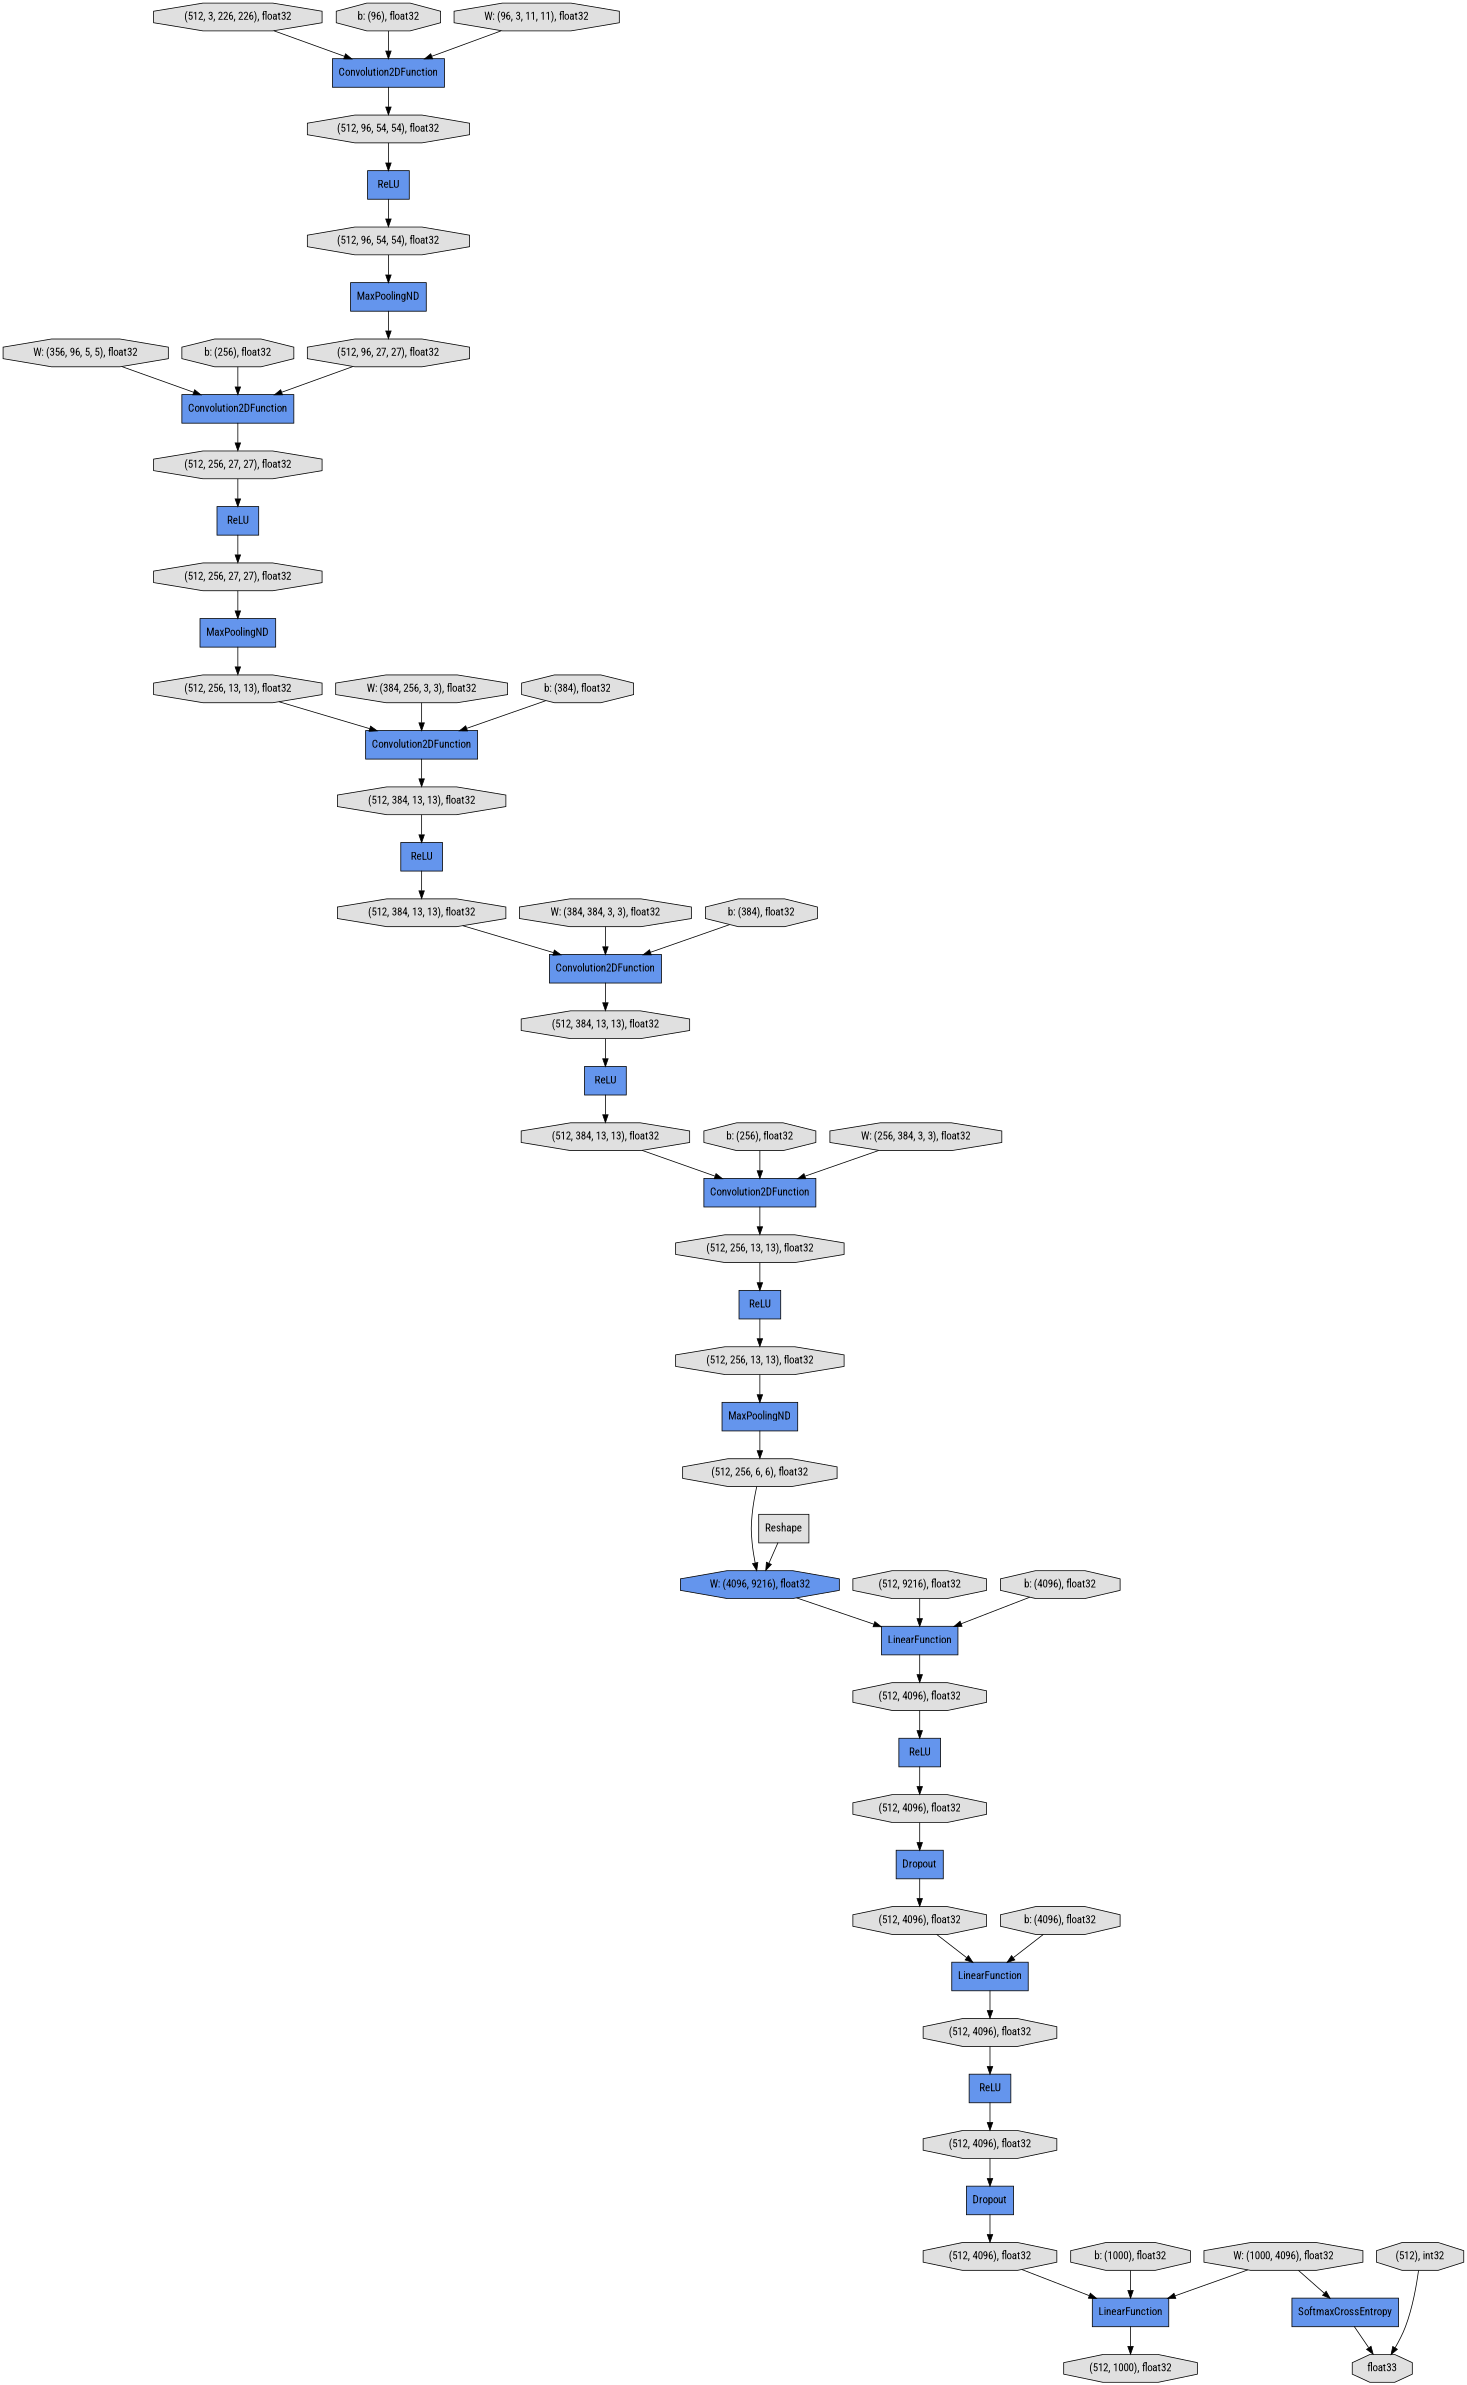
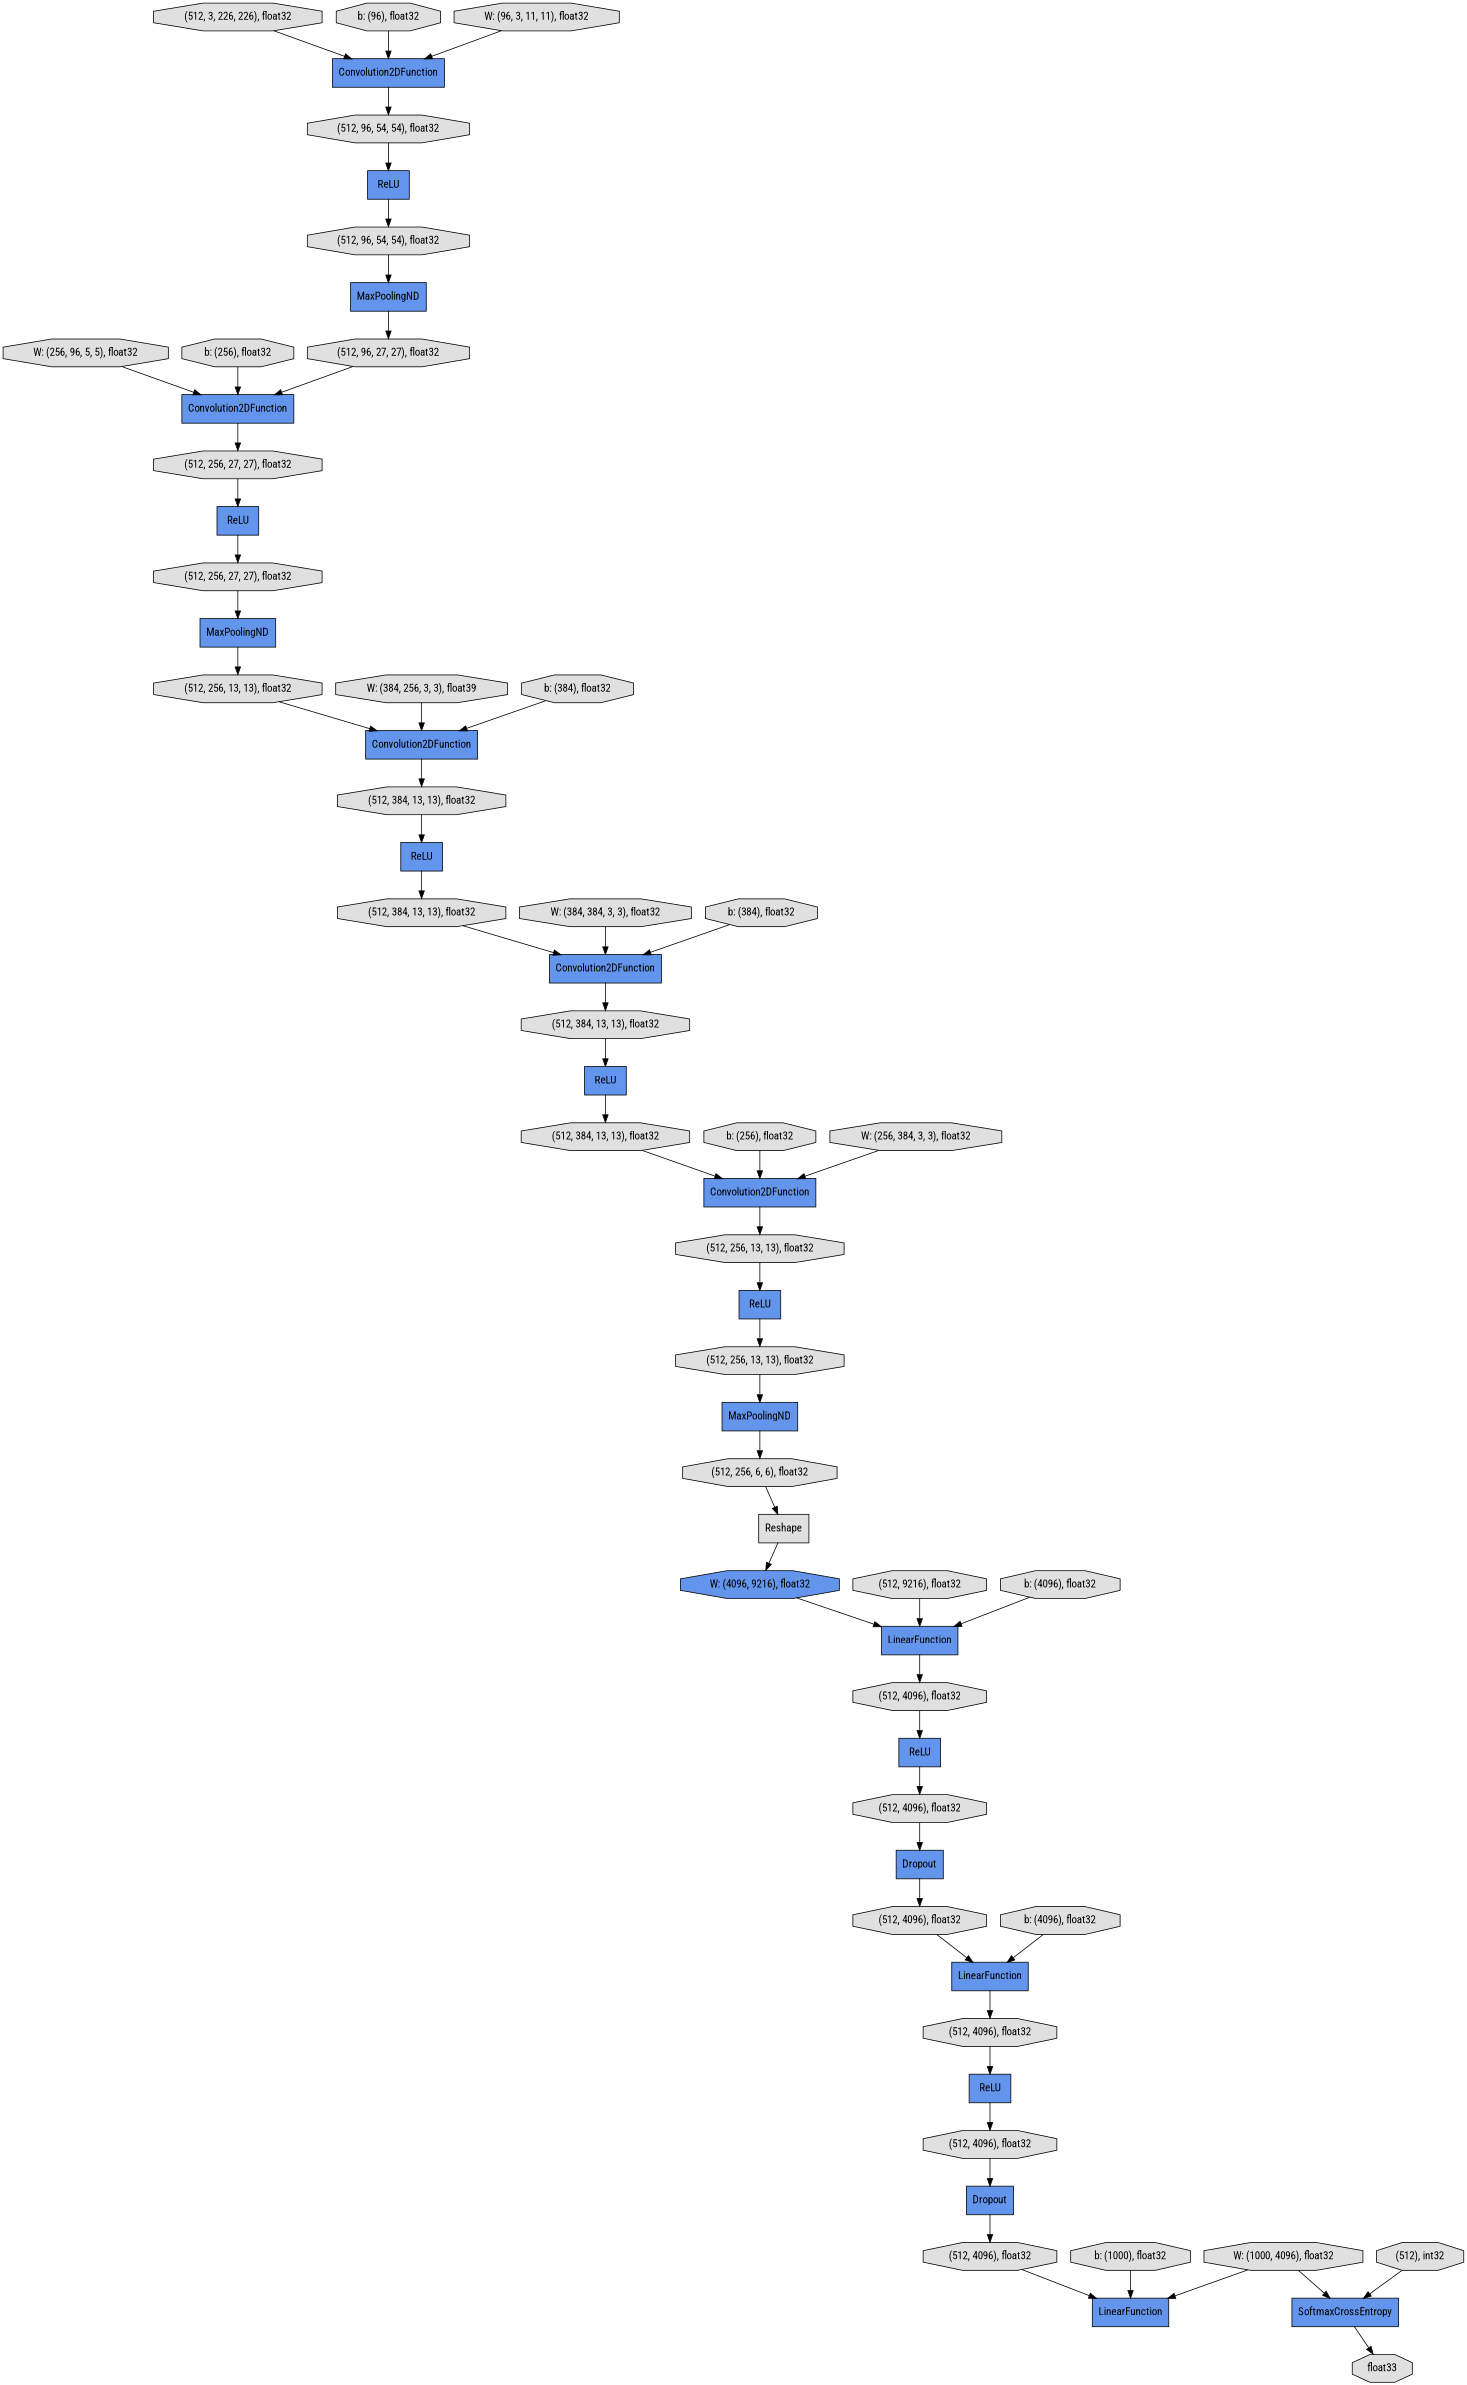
  digraph {
    fontname="Roboto Condensed"
    rankdir=TB
    node [fillcolor="#E0E0E0" fontname="Roboto Condensed" shape=octagon style=filled]
    edge [fontname="Roboto Condensed"]
-   n1 [label="W: (356, 96, 5, 5), float32"]
+   n1 [label="W: (256, 96, 5, 5), float32"]
    n2 [fillcolor="#6495ED" label=Convolution2DFunction shape=record]
    n3 [label="(512, 256, 27, 27), float32"]
    n4 [label="(512, 256, 13, 13), float32"]
    n5 [fillcolor="#6495ED" label=ReLU shape=record]
    n6 [label="(512, 256, 13, 13), float32"]
    n7 [fillcolor="#6495ED" label=Convolution2DFunction shape=record]
    n8 [label="(512, 384, 13, 13), float32"]
    n9 [fillcolor="#6495ED" label=ReLU shape=record]
    n10 [label="(512, 4096), float32"]
    n11 [fillcolor="#6495ED" label=LinearFunction shape=record]
-   n12 [label="(512, 1000), float32"]
    n13 [label="b: (256), float32"]
    n14 [fillcolor="#6495ED" label=Convolution2DFunction shape=record]
    n15 [label="b: (1000), float32"]
    n16 [label="(512, 384, 13, 13), float32"]
    n17 [fillcolor="#6495ED" label=ReLU shape=record]
    n18 [label="(512, 384, 13, 13), float32"]
    n19 [fillcolor="#6495ED" label=SoftmaxCrossEntropy shape=record]
    n20 [label=float33]
    n21 [label="b: (256), float32"]
    n22 [label="(512, 96, 54, 54), float32"]
    n23 [fillcolor="#6495ED" label=MaxPoolingND shape=record]
    n24 [label="(512, 96, 27, 27), float32"]
    n25 [fillcolor="#6495ED" label=ReLU shape=record]
    n26 [label="(512, 4096), float32"]
    n27 [fillcolor="#6495ED" label=Dropout shape=record]
    n28 [fillcolor="#6495ED" label=LinearFunction shape=record]
    n29 [label="(512, 4096), float32"]
    n30 [label="(512, 256, 27, 27), float32"]
    n31 [fillcolor="#6495ED" label=MaxPoolingND shape=record]
    n32 [label="(512, 256, 13, 13), float32"]
    n33 [fillcolor="#6495ED" label="W: (4096, 9216), float32"]
    n34 [label="(512, 384, 13, 13), float32"]
    n35 [fillcolor="#6495ED" label=Convolution2DFunction shape=record]
    n36 [fillcolor="#6495ED" label=ReLU shape=record]
-   n37 [label="W: (384, 256, 3, 3), float32"]
+   n37 [label="W: (384, 256, 3, 3), float39"]
    n38 [label="(512, 96, 54, 54), float32"]
    n39 [label="(512, 9216), float32"]
    n40 [fillcolor="#6495ED" label=LinearFunction shape=record]
    n41 [label="(512, 4096), float32"]
    n42 [fillcolor="#6495ED" label=ReLU shape=record]
    n43 [label="W: (256, 384, 3, 3), float32"]
    n44 [fillcolor="#6495ED" label=Dropout shape=record]
    n45 [label="b: (4096), float32"]
    n46 [label="(512), int32"]
    n47 [fillcolor="#6495ED" label=MaxPoolingND shape=record]
    n48 [label="(512, 256, 6, 6), float32"]
    n49 [label="b: (384), float32"]
    n50 [fillcolor="#6495ED" label=ReLU shape=record]
    n51 [label=Reshape shape=record]
    n52 [label="(512, 4096), float32"]
    n53 [label="(512, 3, 226, 226), float32"]
    n54 [fillcolor="#6495ED" label=Convolution2DFunction shape=record]
    n55 [label="(512, 4096), float32"]
    n56 [label="W: (384, 384, 3, 3), float32"]
    n57 [label="b: (96), float32"]
    n58 [label="W: (96, 3, 11, 11), float32"]
    n59 [label="b: (4096), float32"]
    n60 [label="b: (384), float32"]
    n61 [label="W: (1000, 4096), float32"]
    n1 -> n2
    n2 -> n3
    n3 -> n50
    n4 -> n5
    n5 -> n6
    n6 -> n47
    n7 -> n8
    n8 -> n9
    n9 -> n34
    n10 -> n11
-   n11 -> n12
    n13 -> n14
    n14 -> n4
    n15 -> n11
    n16 -> n17
    n17 -> n18
    n18 -> n14
    n19 -> n20
    n21 -> n2
    n22 -> n23
    n23 -> n24
    n24 -> n2
    n25 -> n26
    n26 -> n27
    n27 -> n52
    n28 -> n29
    n29 -> n25
    n30 -> n31
    n31 -> n32
    n32 -> n7
    n33 -> n28
    n34 -> n35
    n35 -> n16
    n36 -> n22
    n37 -> n7
    n38 -> n36
    n39 -> n28
    n40 -> n41
    n41 -> n42
    n42 -> n55
    n43 -> n14
    n44 -> n10
    n45 -> n28
-   n46 -> n20
+   n46 -> n19
    n47 -> n48
-   n48 -> n33
+   n48 -> n51
    n49 -> n7
    n50 -> n30
    n51 -> n33
    n52 -> n40
    n53 -> n54
    n54 -> n38
    n55 -> n44
    n56 -> n35
    n57 -> n54
    n58 -> n54
    n59 -> n40
    n60 -> n35
    n61 -> n11
    n61 -> n19
  }
